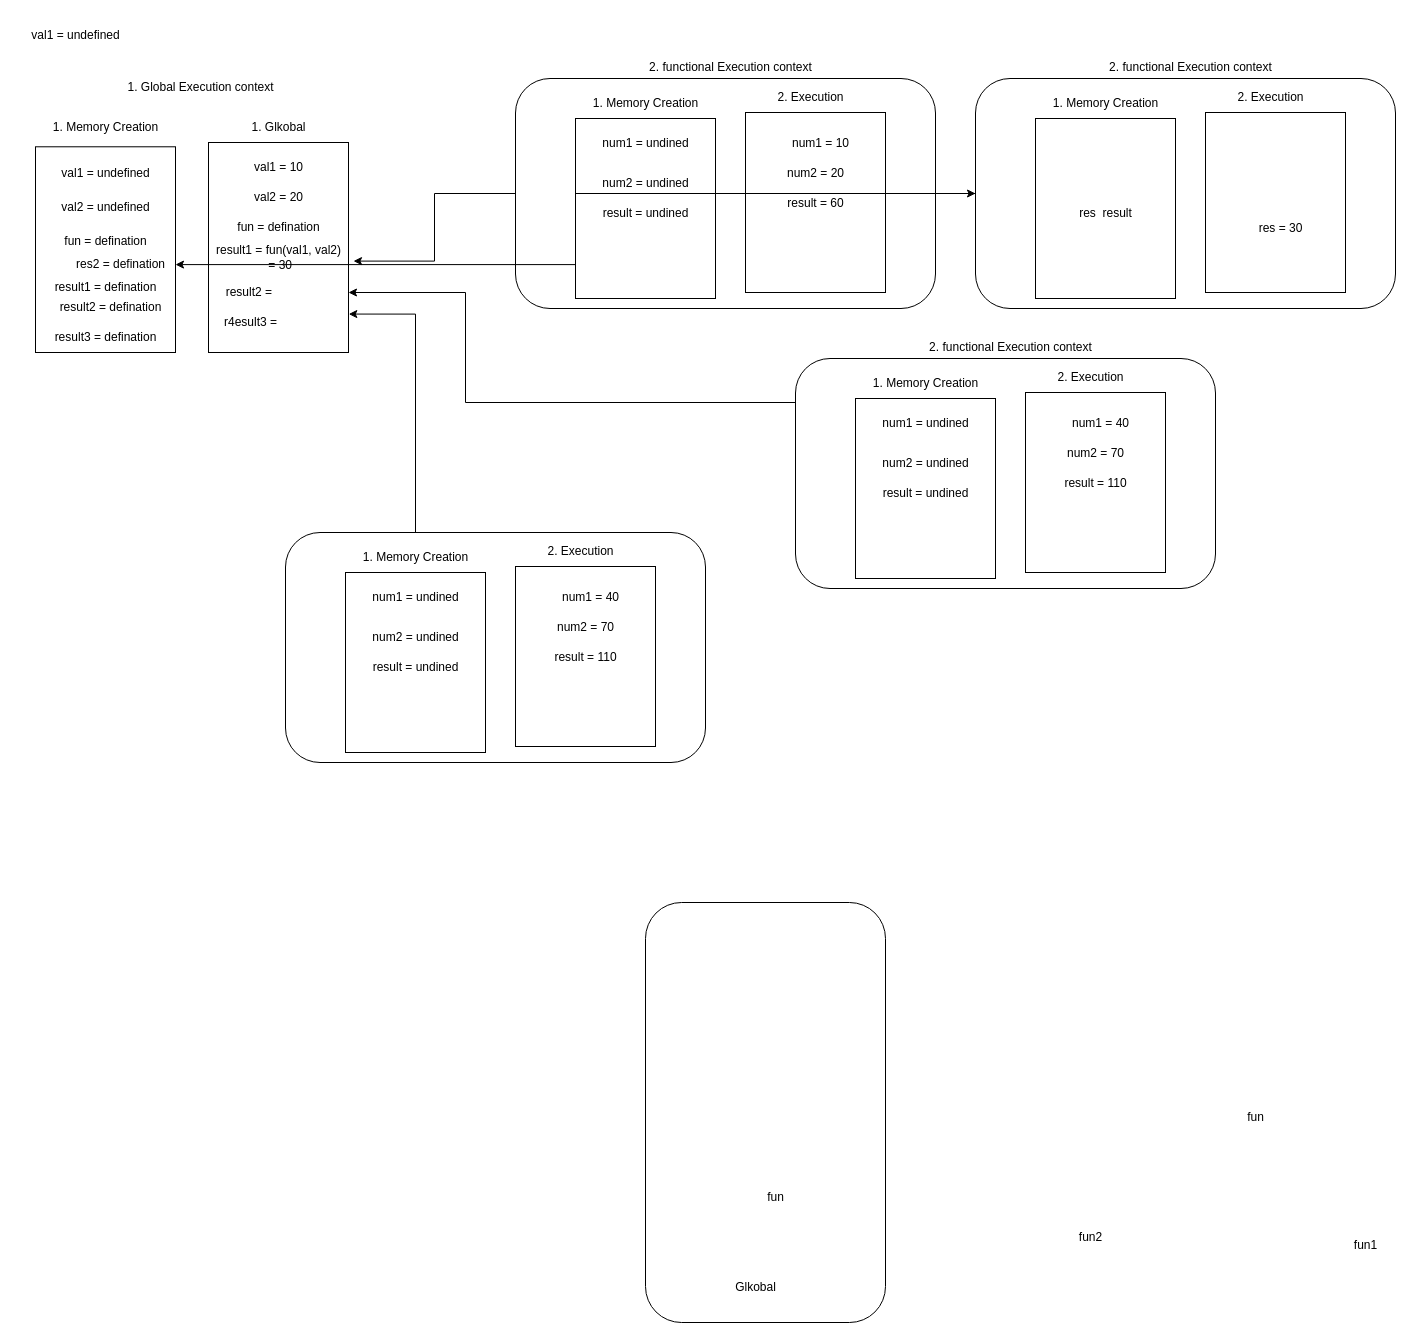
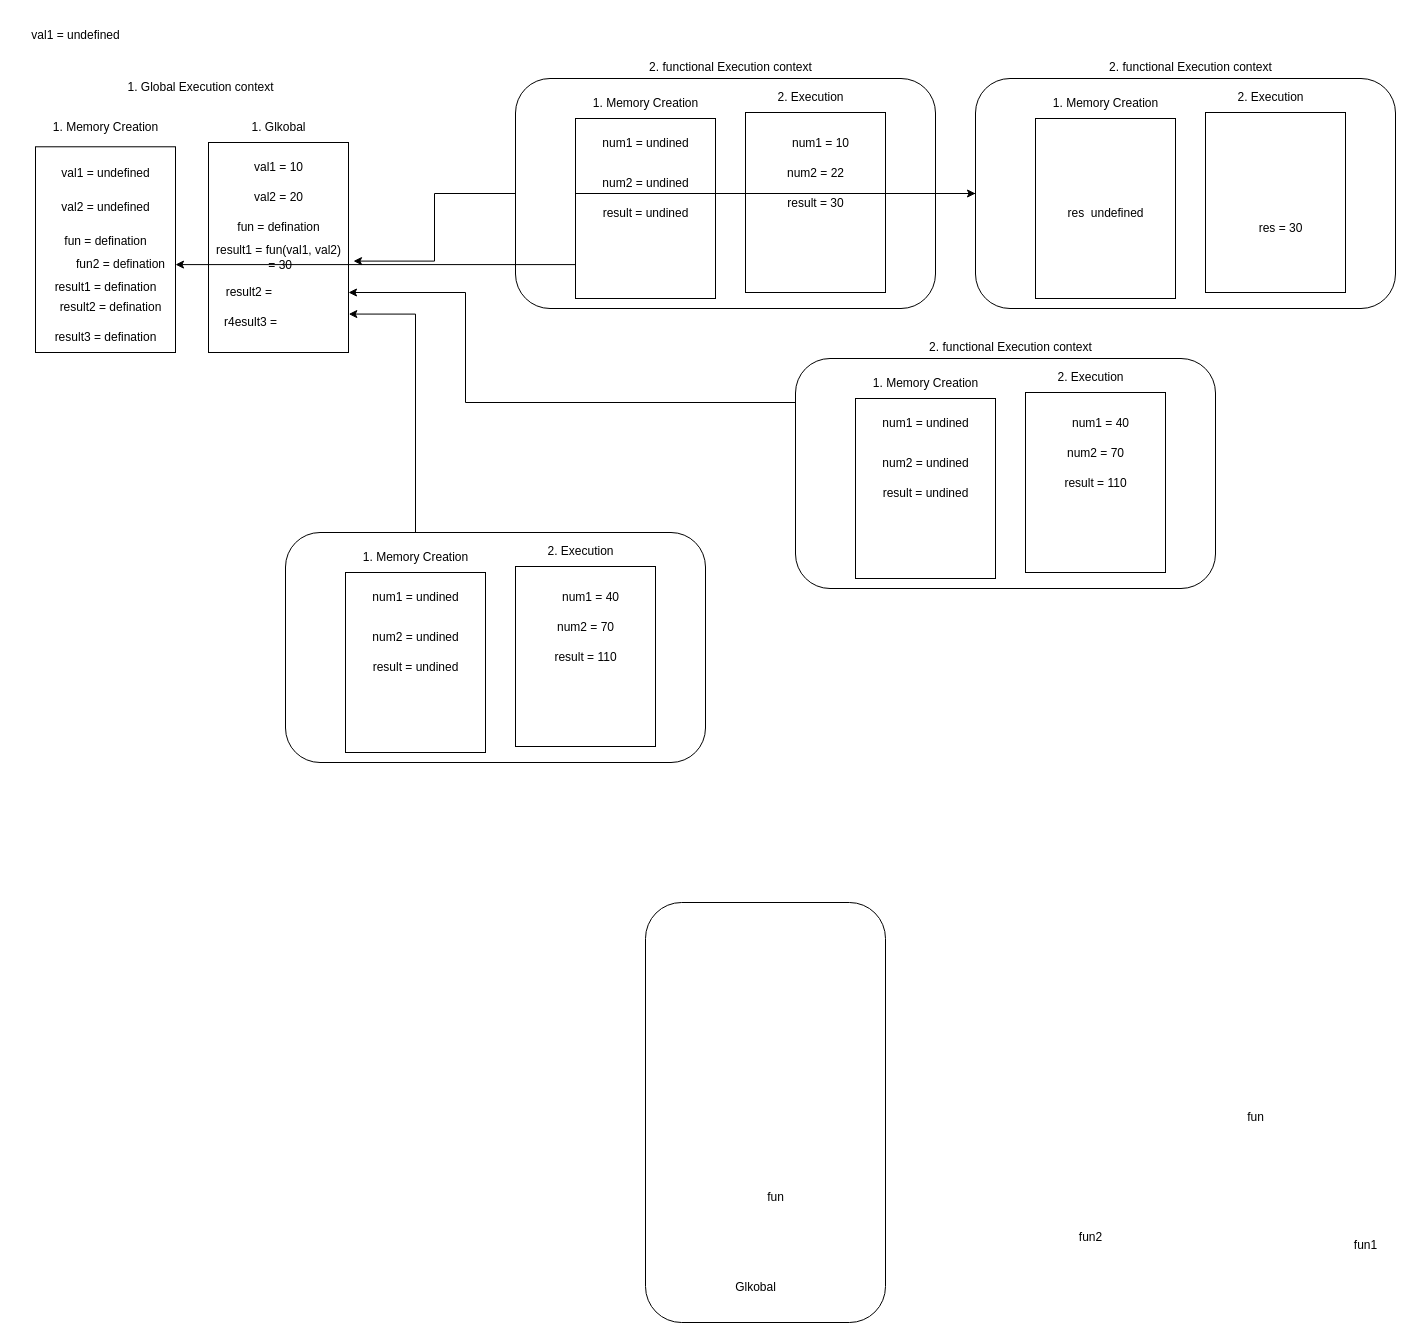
  <mxCell id="0" />
  <mxCell id="1" parent="0" />
  <mxCell id="2" value="1. Global Execution context" style="text;html=1;align=center;verticalAlign=middle;resizable=0;points=[];autosize=1;strokeColor=none;fillColor=none;" vertex="1" parent="1"><mxGeometry x="115" y="72" width="170" height="30" as="geometry" /></mxCell>
  <mxCell id="3" value="" style="group" vertex="1" connectable="0" parent="1"><mxGeometry x="35" y="112" width="140" height="240" as="geometry" /></mxCell>
  <mxCell id="4" value="" style="rounded=0;whiteSpace=wrap;html=1;" vertex="1" parent="3"><mxGeometry y="34.286" width="140" height="205.714" as="geometry" /></mxCell>
  <mxCell id="5" value="1. Memory Creation" style="text;html=1;align=center;verticalAlign=middle;resizable=0;points=[];autosize=1;strokeColor=none;fillColor=none;" vertex="1" parent="3"><mxGeometry x="5" width="130" height="30" as="geometry" /></mxCell>
  <mxCell id="6" value="val1 = undefined" style="text;html=1;align=center;verticalAlign=middle;resizable=0;points=[];autosize=1;strokeColor=none;fillColor=none;" vertex="1" parent="3"><mxGeometry x="15" y="45.714" width="110" height="30" as="geometry" /></mxCell>
  <mxCell id="7" value="val2 = undefined" style="text;html=1;align=center;verticalAlign=middle;resizable=0;points=[];autosize=1;strokeColor=none;fillColor=none;" vertex="1" parent="3"><mxGeometry x="15" y="80" width="110" height="30" as="geometry" /></mxCell>
  <mxCell id="8" value="fun = defination" style="text;html=1;align=center;verticalAlign=middle;resizable=0;points=[];autosize=1;strokeColor=none;fillColor=none;" vertex="1" parent="3"><mxGeometry x="15" y="114.286" width="110" height="30" as="geometry" /></mxCell>
  <mxCell id="9" value="result1 = defination" style="text;html=1;align=center;verticalAlign=middle;resizable=0;points=[];autosize=1;strokeColor=none;fillColor=none;" vertex="1" parent="3"><mxGeometry x="5" y="160" width="130" height="30" as="geometry" /></mxCell>
- <mxCell id="10" value="res2 = defination" style="text;html=1;align=center;verticalAlign=middle;resizable=0;points=[];autosize=1;strokeColor=none;fillColor=none;" vertex="1" parent="3"><mxGeometry x="30" y="137.143" width="110" height="30" as="geometry" /></mxCell>
+ <mxCell id="10" value="fun2 = defination" style="text;html=1;align=center;verticalAlign=middle;resizable=0;points=[];autosize=1;strokeColor=none;fillColor=none;" vertex="1" parent="3"><mxGeometry x="30" y="137.143" width="110" height="30" as="geometry" /></mxCell>
  <mxCell id="11" value="result2 = defination" style="text;html=1;align=center;verticalAlign=middle;resizable=0;points=[];autosize=1;strokeColor=none;fillColor=none;" vertex="1" parent="3"><mxGeometry x="10" y="179.996" width="130" height="30" as="geometry" /></mxCell>
  <mxCell id="12" value="result3 = defination" style="text;html=1;align=center;verticalAlign=middle;resizable=0;points=[];autosize=1;strokeColor=none;fillColor=none;" vertex="1" parent="3"><mxGeometry x="5" y="209.996" width="130" height="30" as="geometry" /></mxCell>
  <mxCell id="13" value="" style="group" vertex="1" connectable="0" parent="1"><mxGeometry x="208" y="112" width="160" height="240" as="geometry" /></mxCell>
  <mxCell id="14" value="" style="rounded=0;whiteSpace=wrap;html=1;" vertex="1" parent="13"><mxGeometry y="30" width="140" height="210" as="geometry" /></mxCell>
  <mxCell id="15" value="1. Glkobal" style="text;html=1;align=center;verticalAlign=middle;resizable=0;points=[];autosize=1;strokeColor=none;fillColor=none;" vertex="1" parent="13"><mxGeometry x="25" width="90" height="30" as="geometry" /></mxCell>
  <mxCell id="16" value="val1 = 10" style="text;html=1;align=center;verticalAlign=middle;resizable=0;points=[];autosize=1;strokeColor=none;fillColor=none;" vertex="1" parent="13"><mxGeometry x="35" y="40" width="70" height="30" as="geometry" /></mxCell>
  <mxCell id="17" value="val2 = 20" style="text;html=1;align=center;verticalAlign=middle;resizable=0;points=[];autosize=1;strokeColor=none;fillColor=none;" vertex="1" parent="13"><mxGeometry x="35" y="70" width="70" height="30" as="geometry" /></mxCell>
  <mxCell id="18" value="fun = defination" style="text;html=1;align=center;verticalAlign=middle;resizable=0;points=[];autosize=1;strokeColor=none;fillColor=none;" vertex="1" parent="13"><mxGeometry x="15" y="100" width="110" height="30" as="geometry" /></mxCell>
  <mxCell id="19" value="result1 = fun(val1, val2)&lt;div&gt;&amp;nbsp;=&amp;nbsp;&lt;span style=&quot;background-color: transparent; color: light-dark(rgb(0, 0, 0), rgb(255, 255, 255));&quot;&gt;30&lt;/span&gt;&lt;/div&gt;" style="text;html=1;align=center;verticalAlign=middle;resizable=0;points=[];autosize=1;strokeColor=none;fillColor=none;" vertex="1" parent="13"><mxGeometry x="-5" y="125" width="150" height="40" as="geometry" /></mxCell>
  <mxCell id="20" value="result2 =&amp;nbsp;" style="text;html=1;align=center;verticalAlign=middle;resizable=0;points=[];autosize=1;strokeColor=none;fillColor=none;" vertex="1" parent="13"><mxGeometry x="7" y="165" width="70" height="30" as="geometry" /></mxCell>
  <mxCell id="21" value="r4esult3 =" style="text;html=1;align=center;verticalAlign=middle;resizable=0;points=[];autosize=1;strokeColor=none;fillColor=none;" vertex="1" parent="13"><mxGeometry x="2" y="195" width="80" height="30" as="geometry" /></mxCell>
  <mxCell id="22" value="val1 = undefined" style="text;html=1;align=center;verticalAlign=middle;resizable=0;points=[];autosize=1;strokeColor=none;fillColor=none;" vertex="1" parent="1"><mxGeometry x="20" y="20" width="110" height="30" as="geometry" /></mxCell>
  <mxCell id="23" style="edgeStyle=orthogonalEdgeStyle;rounded=0;orthogonalLoop=1;jettySize=auto;html=1;entryX=1;entryY=0.59;entryDx=0;entryDy=0;entryPerimeter=0;" edge="1" parent="1" source="26" target="19"><mxGeometry relative="1" as="geometry" /></mxCell>
  <mxCell id="24" value="" style="group" vertex="1" connectable="0" parent="1"><mxGeometry x="515" y="52" width="420" height="256" as="geometry" /></mxCell>
  <mxCell id="25" style="edgeStyle=orthogonalEdgeStyle;rounded=0;orthogonalLoop=1;jettySize=auto;html=1;" edge="1" parent="24" source="26"><mxGeometry relative="1" as="geometry"><mxPoint x="460" y="141.0" as="targetPoint" /></mxGeometry></mxCell>
  <mxCell id="26" value="" style="rounded=1;whiteSpace=wrap;html=1;" vertex="1" parent="24"><mxGeometry y="26" width="420" height="230" as="geometry" /></mxCell>
  <mxCell id="27" value="" style="group" vertex="1" connectable="0" parent="24"><mxGeometry x="60" width="310" height="246" as="geometry" /></mxCell>
  <mxCell id="28" value="2. functional Execution context" style="text;html=1;align=center;verticalAlign=middle;resizable=0;points=[];autosize=1;strokeColor=none;fillColor=none;" vertex="1" parent="27"><mxGeometry x="60" width="190" height="30" as="geometry" /></mxCell>
  <mxCell id="29" value="" style="group" vertex="1" connectable="0" parent="27"><mxGeometry y="36" width="140" height="210" as="geometry" /></mxCell>
  <mxCell id="30" value="" style="rounded=0;whiteSpace=wrap;html=1;" vertex="1" parent="29"><mxGeometry y="30" width="140" height="180" as="geometry" /></mxCell>
  <mxCell id="31" value="1. Memory Creation" style="text;html=1;align=center;verticalAlign=middle;resizable=0;points=[];autosize=1;strokeColor=none;fillColor=none;" vertex="1" parent="29"><mxGeometry x="5" width="130" height="30" as="geometry" /></mxCell>
  <mxCell id="32" value="num1 = undined" style="text;html=1;align=center;verticalAlign=middle;resizable=0;points=[];autosize=1;strokeColor=none;fillColor=none;" vertex="1" parent="29"><mxGeometry x="15" y="40" width="110" height="30" as="geometry" /></mxCell>
  <mxCell id="33" value="num2 = undined" style="text;html=1;align=center;verticalAlign=middle;resizable=0;points=[];autosize=1;strokeColor=none;fillColor=none;" vertex="1" parent="29"><mxGeometry x="15" y="80" width="110" height="30" as="geometry" /></mxCell>
  <mxCell id="34" value="result = undined" style="text;html=1;align=center;verticalAlign=middle;resizable=0;points=[];autosize=1;strokeColor=none;fillColor=none;" vertex="1" parent="29"><mxGeometry x="15" y="110" width="110" height="30" as="geometry" /></mxCell>
  <mxCell id="35" value="" style="rounded=0;whiteSpace=wrap;html=1;" vertex="1" parent="27"><mxGeometry x="170" y="60" width="140" height="180" as="geometry" /></mxCell>
  <mxCell id="36" value="2. Execution" style="text;html=1;align=center;verticalAlign=middle;resizable=0;points=[];autosize=1;strokeColor=none;fillColor=none;" vertex="1" parent="27"><mxGeometry x="190" y="30" width="90" height="30" as="geometry" /></mxCell>
  <mxCell id="37" value="num1 = 10" style="text;html=1;align=center;verticalAlign=middle;resizable=0;points=[];autosize=1;strokeColor=none;fillColor=none;" vertex="1" parent="27"><mxGeometry x="205" y="76" width="80" height="30" as="geometry" /></mxCell>
- <mxCell id="38" value="num2 = 20" style="text;html=1;align=center;verticalAlign=middle;resizable=0;points=[];autosize=1;strokeColor=none;fillColor=none;" vertex="1" parent="27"><mxGeometry x="200" y="106" width="80" height="30" as="geometry" /></mxCell>
- <mxCell id="39" value="result = 60" style="text;html=1;align=center;verticalAlign=middle;resizable=0;points=[];autosize=1;strokeColor=none;fillColor=none;" vertex="1" parent="27"><mxGeometry x="200" y="136" width="80" height="30" as="geometry" /></mxCell>
+ <mxCell id="38" value="num2 = 22" style="text;html=1;align=center;verticalAlign=middle;resizable=0;points=[];autosize=1;strokeColor=none;fillColor=none;" vertex="1" parent="27"><mxGeometry x="200" y="106" width="80" height="30" as="geometry" /></mxCell>
+ <mxCell id="39" value="result = 30" style="text;html=1;align=center;verticalAlign=middle;resizable=0;points=[];autosize=1;strokeColor=none;fillColor=none;" vertex="1" parent="27"><mxGeometry x="200" y="136" width="80" height="30" as="geometry" /></mxCell>
  <mxCell id="40" value="" style="group" vertex="1" connectable="0" parent="1"><mxGeometry x="795" y="332" width="420" height="256" as="geometry" /></mxCell>
  <mxCell id="41" value="" style="rounded=1;whiteSpace=wrap;html=1;" vertex="1" parent="40"><mxGeometry y="26" width="420" height="230" as="geometry" /></mxCell>
  <mxCell id="42" value="" style="group" vertex="1" connectable="0" parent="40"><mxGeometry x="60" width="310" height="246" as="geometry" /></mxCell>
  <mxCell id="43" value="2. functional Execution context" style="text;html=1;align=center;verticalAlign=middle;resizable=0;points=[];autosize=1;strokeColor=none;fillColor=none;" vertex="1" parent="42"><mxGeometry x="60" width="190" height="30" as="geometry" /></mxCell>
  <mxCell id="44" value="" style="group" vertex="1" connectable="0" parent="42"><mxGeometry y="36" width="140" height="210" as="geometry" /></mxCell>
  <mxCell id="45" value="" style="rounded=0;whiteSpace=wrap;html=1;" vertex="1" parent="44"><mxGeometry y="30" width="140" height="180" as="geometry" /></mxCell>
  <mxCell id="46" value="1. Memory Creation" style="text;html=1;align=center;verticalAlign=middle;resizable=0;points=[];autosize=1;strokeColor=none;fillColor=none;" vertex="1" parent="44"><mxGeometry x="5" width="130" height="30" as="geometry" /></mxCell>
  <mxCell id="47" value="num1 = undined" style="text;html=1;align=center;verticalAlign=middle;resizable=0;points=[];autosize=1;strokeColor=none;fillColor=none;" vertex="1" parent="44"><mxGeometry x="15" y="40" width="110" height="30" as="geometry" /></mxCell>
  <mxCell id="48" value="num2 = undined" style="text;html=1;align=center;verticalAlign=middle;resizable=0;points=[];autosize=1;strokeColor=none;fillColor=none;" vertex="1" parent="44"><mxGeometry x="15" y="80" width="110" height="30" as="geometry" /></mxCell>
  <mxCell id="49" value="result = undined" style="text;html=1;align=center;verticalAlign=middle;resizable=0;points=[];autosize=1;strokeColor=none;fillColor=none;" vertex="1" parent="44"><mxGeometry x="15" y="110" width="110" height="30" as="geometry" /></mxCell>
  <mxCell id="50" value="" style="rounded=0;whiteSpace=wrap;html=1;" vertex="1" parent="42"><mxGeometry x="170" y="60" width="140" height="180" as="geometry" /></mxCell>
  <mxCell id="51" value="2. Execution" style="text;html=1;align=center;verticalAlign=middle;resizable=0;points=[];autosize=1;strokeColor=none;fillColor=none;" vertex="1" parent="42"><mxGeometry x="190" y="30" width="90" height="30" as="geometry" /></mxCell>
  <mxCell id="52" value="num1 = 40" style="text;html=1;align=center;verticalAlign=middle;resizable=0;points=[];autosize=1;strokeColor=none;fillColor=none;" vertex="1" parent="42"><mxGeometry x="205" y="76" width="80" height="30" as="geometry" /></mxCell>
  <mxCell id="53" value="num2 = 70" style="text;html=1;align=center;verticalAlign=middle;resizable=0;points=[];autosize=1;strokeColor=none;fillColor=none;" vertex="1" parent="42"><mxGeometry x="200" y="106" width="80" height="30" as="geometry" /></mxCell>
  <mxCell id="54" value="result = 110" style="text;html=1;align=center;verticalAlign=middle;resizable=0;points=[];autosize=1;strokeColor=none;fillColor=none;" vertex="1" parent="42"><mxGeometry x="195" y="136" width="90" height="30" as="geometry" /></mxCell>
  <mxCell id="55" style="edgeStyle=orthogonalEdgeStyle;rounded=0;orthogonalLoop=1;jettySize=auto;html=1;" edge="1" parent="1" source="41" target="14"><mxGeometry relative="1" as="geometry"><mxPoint x="365" y="292" as="targetPoint" /><Array as="points"><mxPoint x="465" y="402" /><mxPoint x="465" y="292" /></Array></mxGeometry></mxCell>
  <mxCell id="56" value="" style="group" vertex="1" connectable="0" parent="1"><mxGeometry x="975" y="52" width="420" height="256" as="geometry" /></mxCell>
  <mxCell id="57" value="" style="rounded=1;whiteSpace=wrap;html=1;" vertex="1" parent="56"><mxGeometry y="26" width="420" height="230" as="geometry" /></mxCell>
  <mxCell id="58" value="" style="group" vertex="1" connectable="0" parent="56"><mxGeometry x="60" width="310" height="246" as="geometry" /></mxCell>
  <mxCell id="59" value="2. functional Execution context" style="text;html=1;align=center;verticalAlign=middle;resizable=0;points=[];autosize=1;strokeColor=none;fillColor=none;" vertex="1" parent="58"><mxGeometry x="60" width="190" height="30" as="geometry" /></mxCell>
  <mxCell id="60" value="" style="group" vertex="1" connectable="0" parent="58"><mxGeometry y="36" width="140" height="210" as="geometry" /></mxCell>
  <mxCell id="61" value="" style="rounded=0;whiteSpace=wrap;html=1;" vertex="1" parent="60"><mxGeometry y="30" width="140" height="180" as="geometry" /></mxCell>
  <mxCell id="62" value="1. Memory Creation" style="text;html=1;align=center;verticalAlign=middle;resizable=0;points=[];autosize=1;strokeColor=none;fillColor=none;" vertex="1" parent="60"><mxGeometry x="5" width="130" height="30" as="geometry" /></mxCell>
- <mxCell id="63" value="res&amp;nbsp; result" style="text;html=1;align=center;verticalAlign=middle;resizable=0;points=[];autosize=1;strokeColor=none;fillColor=none;" vertex="1" parent="60"><mxGeometry x="20" y="110" width="100" height="30" as="geometry" /></mxCell>
+ <mxCell id="63" value="res&amp;nbsp; undefined" style="text;html=1;align=center;verticalAlign=middle;resizable=0;points=[];autosize=1;strokeColor=none;fillColor=none;" vertex="1" parent="60"><mxGeometry x="20" y="110" width="100" height="30" as="geometry" /></mxCell>
  <mxCell id="64" value="" style="rounded=0;whiteSpace=wrap;html=1;" vertex="1" parent="58"><mxGeometry x="170" y="60" width="140" height="180" as="geometry" /></mxCell>
  <mxCell id="65" value="2. Execution" style="text;html=1;align=center;verticalAlign=middle;resizable=0;points=[];autosize=1;strokeColor=none;fillColor=none;" vertex="1" parent="58"><mxGeometry x="190" y="30" width="90" height="30" as="geometry" /></mxCell>
  <mxCell id="66" value="res = 30" style="text;html=1;align=center;verticalAlign=middle;resizable=0;points=[];autosize=1;strokeColor=none;fillColor=none;" vertex="1" parent="58"><mxGeometry x="210" y="161" width="70" height="30" as="geometry" /></mxCell>
  <mxCell id="67" value="" style="rounded=1;whiteSpace=wrap;html=1;" vertex="1" parent="1"><mxGeometry x="645" y="902" width="240" height="420" as="geometry" /></mxCell>
  <mxCell id="68" value="Glkobal" style="text;html=1;align=center;verticalAlign=middle;resizable=0;points=[];autosize=1;strokeColor=none;fillColor=none;" vertex="1" parent="1"><mxGeometry x="725" y="1272" width="60" height="30" as="geometry" /></mxCell>
  <mxCell id="69" value="fun1&lt;div&gt;&lt;br&gt;&lt;/div&gt;" style="text;html=1;align=center;verticalAlign=middle;resizable=0;points=[];autosize=1;strokeColor=none;fillColor=none;" vertex="1" parent="1"><mxGeometry x="1340" y="1232" width="50" height="40" as="geometry" /></mxCell>
  <mxCell id="70" value="" style="rounded=1;whiteSpace=wrap;html=1;" vertex="1" parent="1"><mxGeometry x="285" y="532" width="420" height="230" as="geometry" /></mxCell>
  <mxCell id="71" value="" style="group" vertex="1" connectable="0" parent="1"><mxGeometry x="345" y="542" width="140" height="210" as="geometry" /></mxCell>
  <mxCell id="72" value="" style="rounded=0;whiteSpace=wrap;html=1;" vertex="1" parent="71"><mxGeometry y="30" width="140" height="180" as="geometry" /></mxCell>
  <mxCell id="73" value="1. Memory Creation" style="text;html=1;align=center;verticalAlign=middle;resizable=0;points=[];autosize=1;strokeColor=none;fillColor=none;" vertex="1" parent="71"><mxGeometry x="5" width="130" height="30" as="geometry" /></mxCell>
  <mxCell id="74" value="num1 = undined" style="text;html=1;align=center;verticalAlign=middle;resizable=0;points=[];autosize=1;strokeColor=none;fillColor=none;" vertex="1" parent="71"><mxGeometry x="15" y="40" width="110" height="30" as="geometry" /></mxCell>
  <mxCell id="75" value="num2 = undined" style="text;html=1;align=center;verticalAlign=middle;resizable=0;points=[];autosize=1;strokeColor=none;fillColor=none;" vertex="1" parent="71"><mxGeometry x="15" y="80" width="110" height="30" as="geometry" /></mxCell>
  <mxCell id="76" value="result = undined" style="text;html=1;align=center;verticalAlign=middle;resizable=0;points=[];autosize=1;strokeColor=none;fillColor=none;" vertex="1" parent="71"><mxGeometry x="15" y="110" width="110" height="30" as="geometry" /></mxCell>
  <mxCell id="77" value="" style="rounded=0;whiteSpace=wrap;html=1;" vertex="1" parent="1"><mxGeometry x="515" y="566" width="140" height="180" as="geometry" /></mxCell>
  <mxCell id="78" value="2. Execution" style="text;html=1;align=center;verticalAlign=middle;resizable=0;points=[];autosize=1;strokeColor=none;fillColor=none;" vertex="1" parent="1"><mxGeometry x="535" y="536" width="90" height="30" as="geometry" /></mxCell>
  <mxCell id="79" value="num1 = 40" style="text;html=1;align=center;verticalAlign=middle;resizable=0;points=[];autosize=1;strokeColor=none;fillColor=none;" vertex="1" parent="1"><mxGeometry x="550" y="582" width="80" height="30" as="geometry" /></mxCell>
  <mxCell id="80" value="num2 = 70" style="text;html=1;align=center;verticalAlign=middle;resizable=0;points=[];autosize=1;strokeColor=none;fillColor=none;" vertex="1" parent="1"><mxGeometry x="545" y="612" width="80" height="30" as="geometry" /></mxCell>
  <mxCell id="81" value="result = 110" style="text;html=1;align=center;verticalAlign=middle;resizable=0;points=[];autosize=1;strokeColor=none;fillColor=none;" vertex="1" parent="1"><mxGeometry x="540" y="642" width="90" height="30" as="geometry" /></mxCell>
  <mxCell id="82" style="edgeStyle=orthogonalEdgeStyle;rounded=0;orthogonalLoop=1;jettySize=auto;html=1;entryX=1.002;entryY=0.817;entryDx=0;entryDy=0;entryPerimeter=0;" edge="1" parent="1" source="70" target="14"><mxGeometry relative="1" as="geometry"><Array as="points"><mxPoint x="415" y="314" /></Array></mxGeometry></mxCell>
  <mxCell id="83" value="fun2" style="text;html=1;align=center;verticalAlign=middle;resizable=0;points=[];autosize=1;strokeColor=none;fillColor=none;" vertex="1" parent="1"><mxGeometry x="1065" y="1222" width="50" height="30" as="geometry" /></mxCell>
  <mxCell id="84" value="fun" style="text;html=1;align=center;verticalAlign=middle;resizable=0;points=[];autosize=1;strokeColor=none;fillColor=none;" vertex="1" parent="1"><mxGeometry x="1235" y="1102" width="40" height="30" as="geometry" /></mxCell>
  <mxCell id="85" value="fun" style="text;html=1;align=center;verticalAlign=middle;resizable=0;points=[];autosize=1;strokeColor=none;fillColor=none;" vertex="1" parent="1"><mxGeometry x="755" y="1182" width="40" height="30" as="geometry" /></mxCell>
  <mxCell id="86" style="edgeStyle=orthogonalEdgeStyle;rounded=0;orthogonalLoop=1;jettySize=auto;html=1;" edge="1" parent="1" source="57" target="10"><mxGeometry relative="1" as="geometry" /></mxCell>
